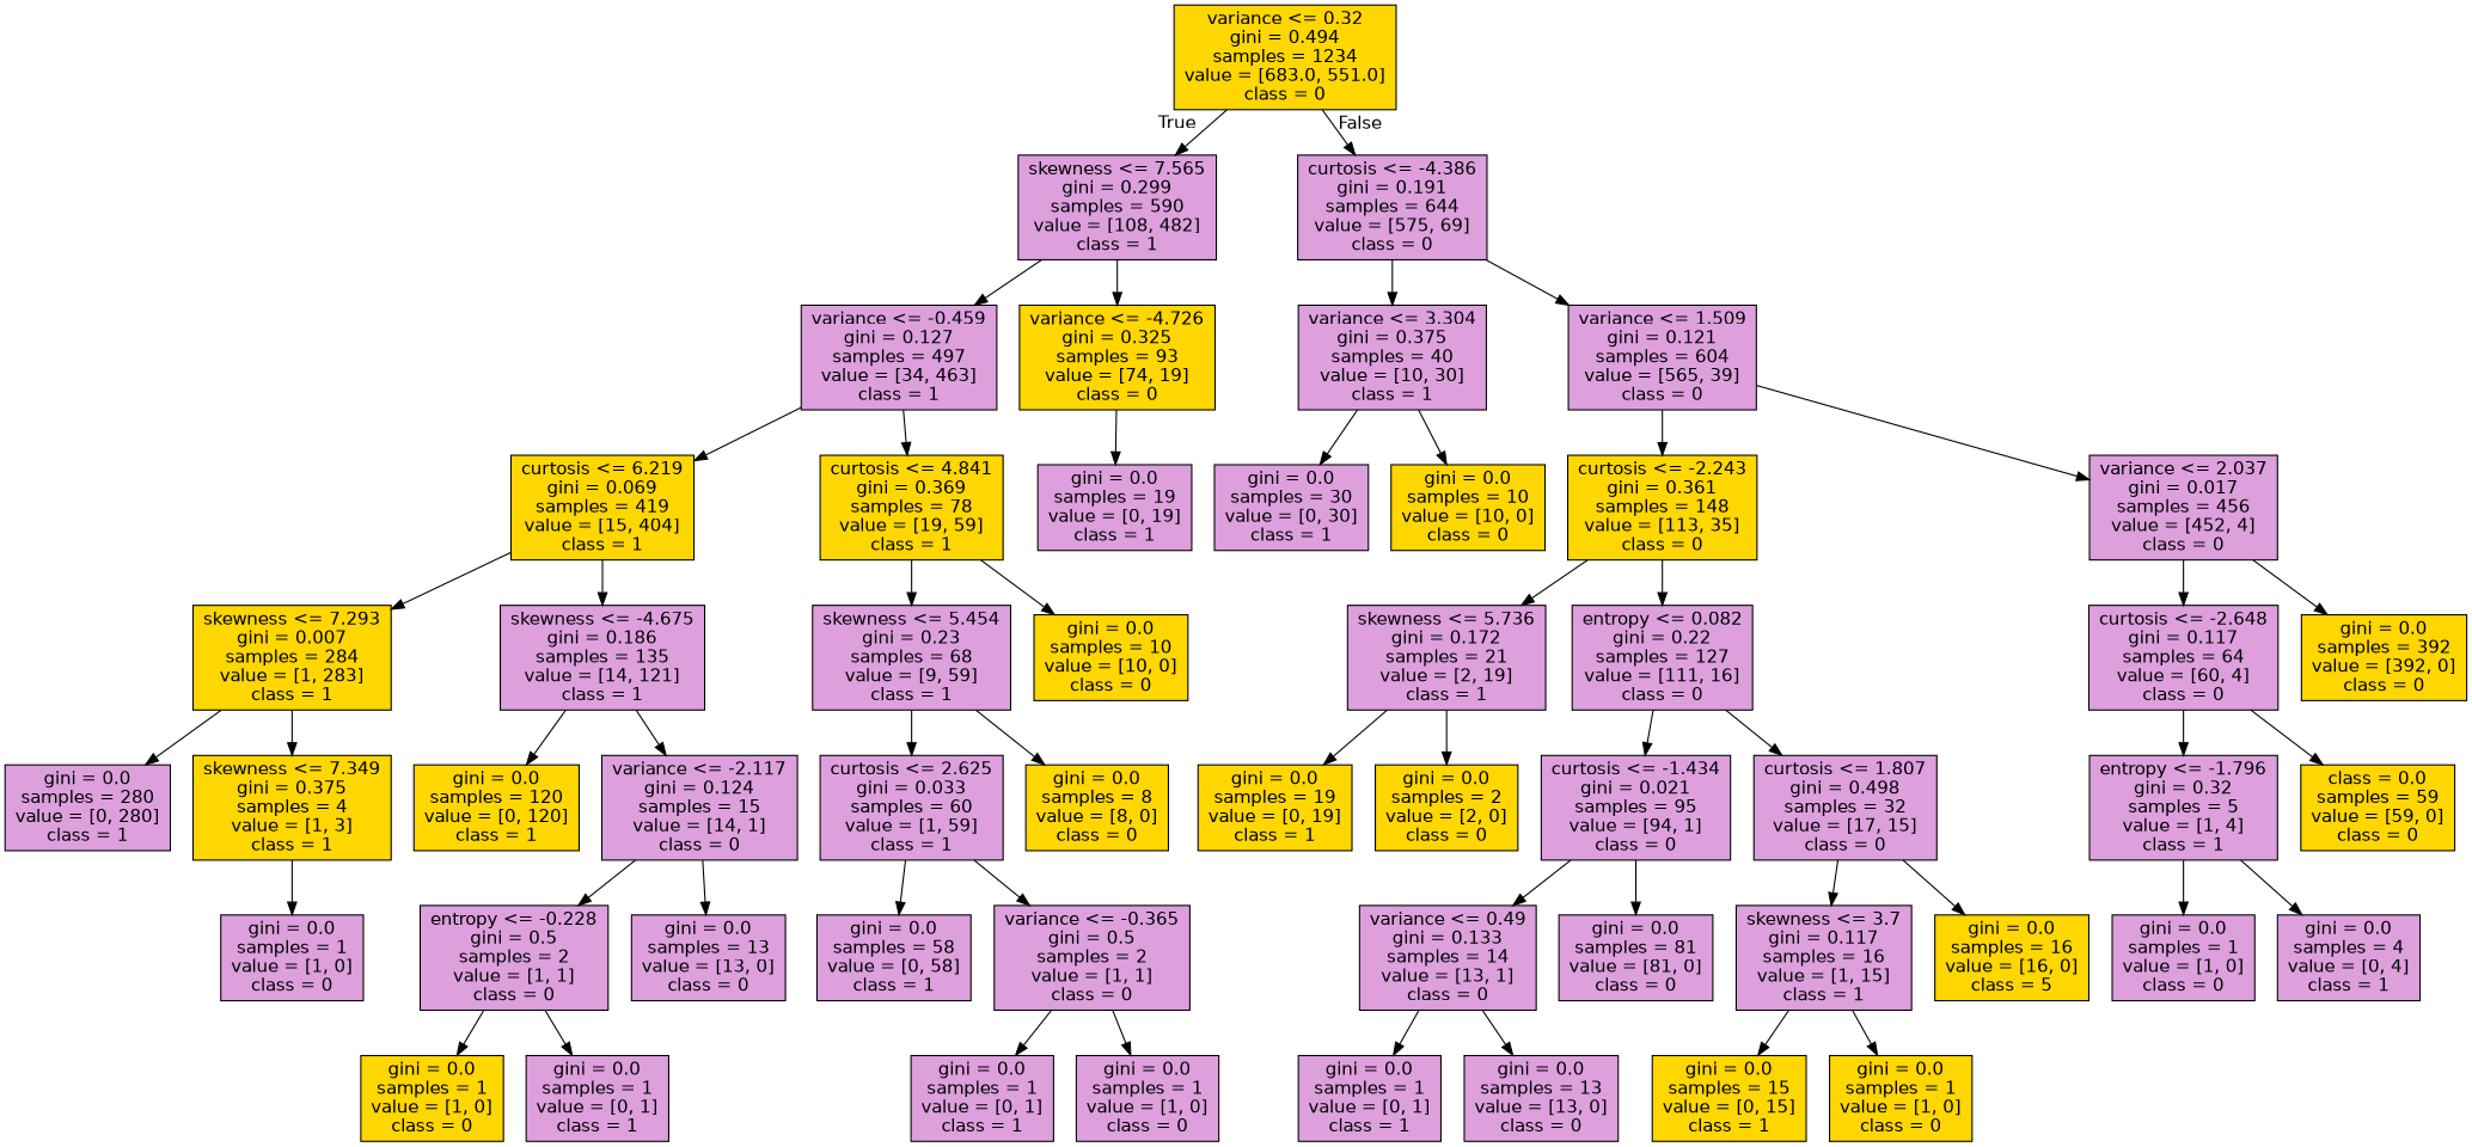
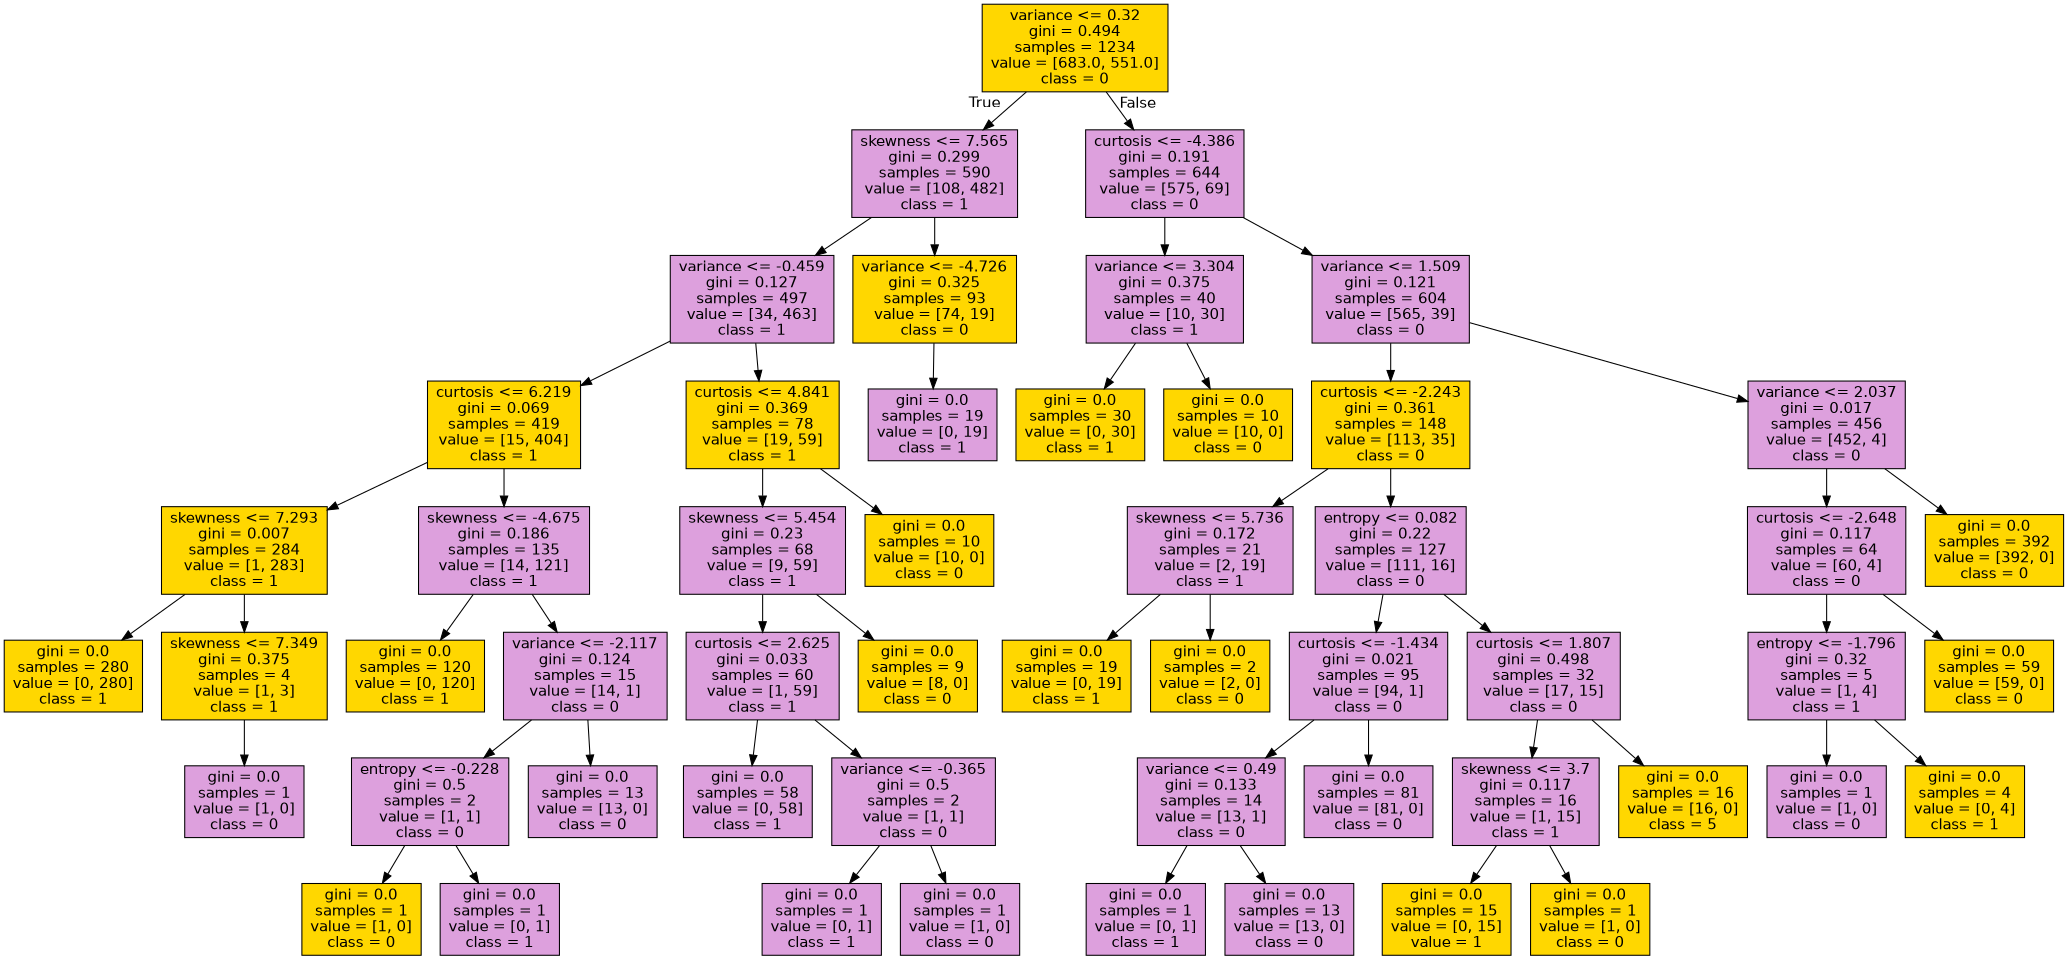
  digraph {
    node [fillcolor=plum fontname=helvetica shape=box style=filled]
    edge [fontname=helvetica]
    n1 [fillcolor=gold label="variance <= 0.32\ngini = 0.494\nsamples = 1234\nvalue = [683.0, 551.0]\nclass = 0"]
    n2 [label="skewness <= 7.565\ngini = 0.299\nsamples = 590\nvalue = [108, 482]\nclass = 1"]
    n3 [label="curtosis <= -4.386\ngini = 0.191\nsamples = 644\nvalue = [575, 69]\nclass = 0"]
    n4 [label="variance <= -0.459\ngini = 0.127\nsamples = 497\nvalue = [34, 463]\nclass = 1"]
    n5 [fillcolor=gold label="variance <= -4.726\ngini = 0.325\nsamples = 93\nvalue = [74, 19]\nclass = 0"]
    n6 [label="variance <= 3.304\ngini = 0.375\nsamples = 40\nvalue = [10, 30]\nclass = 1"]
    n7 [label="variance <= 1.509\ngini = 0.121\nsamples = 604\nvalue = [565, 39]\nclass = 0"]
    n8 [fillcolor=gold label="curtosis <= 6.219\ngini = 0.069\nsamples = 419\nvalue = [15, 404]\nclass = 1"]
    n9 [fillcolor=gold label="curtosis <= 4.841\ngini = 0.369\nsamples = 78\nvalue = [19, 59]\nclass = 1"]
    n10 [label="gini = 0.0\nsamples = 19\nvalue = [0, 19]\nclass = 1"]
    n11 [fillcolor=gold label="skewness <= 7.293\ngini = 0.007\nsamples = 284\nvalue = [1, 283]\nclass = 1"]
    n12 [label="skewness <= -4.675\ngini = 0.186\nsamples = 135\nvalue = [14, 121]\nclass = 1"]
    n13 [label="skewness <= 5.454\ngini = 0.23\nsamples = 68\nvalue = [9, 59]\nclass = 1"]
    n14 [fillcolor=gold label="gini = 0.0\nsamples = 10\nvalue = [10, 0]\nclass = 0"]
-   n15 [label="gini = 0.0\nsamples = 280\nvalue = [0, 280]\nclass = 1"]
+   n15 [fillcolor=gold label="gini = 0.0\nsamples = 280\nvalue = [0, 280]\nclass = 1"]
    n16 [fillcolor=gold label="skewness <= 7.349\ngini = 0.375\nsamples = 4\nvalue = [1, 3]\nclass = 1"]
    n17 [fillcolor=gold label="gini = 0.0\nsamples = 120\nvalue = [0, 120]\nclass = 1"]
    n18 [label="variance <= -2.117\ngini = 0.124\nsamples = 15\nvalue = [14, 1]\nclass = 0"]
    n19 [label="gini = 0.0\nsamples = 1\nvalue = [1, 0]\nclass = 0"]
    n20 [label="entropy <= -0.228\ngini = 0.5\nsamples = 2\nvalue = [1, 1]\nclass = 0"]
    n21 [label="gini = 0.0\nsamples = 13\nvalue = [13, 0]\nclass = 0"]
    n22 [fillcolor=gold label="gini = 0.0\nsamples = 1\nvalue = [1, 0]\nclass = 0"]
    n23 [label="gini = 0.0\nsamples = 1\nvalue = [0, 1]\nclass = 1"]
    n24 [label="curtosis <= 2.625\ngini = 0.033\nsamples = 60\nvalue = [1, 59]\nclass = 1"]
-   n25 [fillcolor=gold label="gini = 0.0\nsamples = 8\nvalue = [8, 0]\nclass = 0"]
+   n25 [fillcolor=gold label="gini = 0.0\nsamples = 9\nvalue = [8, 0]\nclass = 0"]
    n26 [label="gini = 0.0\nsamples = 58\nvalue = [0, 58]\nclass = 1"]
    n27 [label="variance <= -0.365\ngini = 0.5\nsamples = 2\nvalue = [1, 1]\nclass = 0"]
    n28 [label="gini = 0.0\nsamples = 1\nvalue = [0, 1]\nclass = 1"]
    n29 [label="gini = 0.0\nsamples = 1\nvalue = [1, 0]\nclass = 0"]
-   n30 [label="gini = 0.0\nsamples = 30\nvalue = [0, 30]\nclass = 1"]
+   n30 [fillcolor=gold label="gini = 0.0\nsamples = 30\nvalue = [0, 30]\nclass = 1"]
    n31 [fillcolor=gold label="gini = 0.0\nsamples = 10\nvalue = [10, 0]\nclass = 0"]
    n32 [fillcolor=gold label="curtosis <= -2.243\ngini = 0.361\nsamples = 148\nvalue = [113, 35]\nclass = 0"]
    n33 [label="variance <= 2.037\ngini = 0.017\nsamples = 456\nvalue = [452, 4]\nclass = 0"]
    n34 [label="skewness <= 5.736\ngini = 0.172\nsamples = 21\nvalue = [2, 19]\nclass = 1"]
    n35 [label="entropy <= 0.082\ngini = 0.22\nsamples = 127\nvalue = [111, 16]\nclass = 0"]
    n36 [label="curtosis <= -2.648\ngini = 0.117\nsamples = 64\nvalue = [60, 4]\nclass = 0"]
    n37 [fillcolor=gold label="gini = 0.0\nsamples = 392\nvalue = [392, 0]\nclass = 0"]
    n38 [fillcolor=gold label="gini = 0.0\nsamples = 19\nvalue = [0, 19]\nclass = 1"]
    n39 [fillcolor=gold label="gini = 0.0\nsamples = 2\nvalue = [2, 0]\nclass = 0"]
    n40 [label="curtosis <= -1.434\ngini = 0.021\nsamples = 95\nvalue = [94, 1]\nclass = 0"]
    n41 [label="curtosis <= 1.807\ngini = 0.498\nsamples = 32\nvalue = [17, 15]\nclass = 0"]
    n42 [label="variance <= 0.49\ngini = 0.133\nsamples = 14\nvalue = [13, 1]\nclass = 0"]
    n43 [label="gini = 0.0\nsamples = 81\nvalue = [81, 0]\nclass = 0"]
    n44 [label="skewness <= 3.7\ngini = 0.117\nsamples = 16\nvalue = [1, 15]\nclass = 1"]
    n45 [fillcolor=gold label="gini = 0.0\nsamples = 16\nvalue = [16, 0]\nclass = 5"]
    n46 [label="gini = 0.0\nsamples = 1\nvalue = [0, 1]\nclass = 1"]
    n47 [label="gini = 0.0\nsamples = 13\nvalue = [13, 0]\nclass = 0"]
-   n48 [fillcolor=gold label="gini = 0.0\nsamples = 15\nvalue = [0, 15]\nclass = 1"]
+   n48 [fillcolor=gold label="gini = 0.0\nsamples = 15\nvalue = [0, 15]\nvalue = 1"]
    n49 [fillcolor=gold label="gini = 0.0\nsamples = 1\nvalue = [1, 0]\nclass = 0"]
    n50 [label="entropy <= -1.796\ngini = 0.32\nsamples = 5\nvalue = [1, 4]\nclass = 1"]
-   n51 [fillcolor=gold label="class = 0.0\nsamples = 59\nvalue = [59, 0]\nclass = 0"]
+   n51 [fillcolor=gold label="gini = 0.0\nsamples = 59\nvalue = [59, 0]\nclass = 0"]
    n52 [label="gini = 0.0\nsamples = 1\nvalue = [1, 0]\nclass = 0"]
-   n53 [label="gini = 0.0\nsamples = 4\nvalue = [0, 4]\nclass = 1"]
+   n53 [fillcolor=gold label="gini = 0.0\nsamples = 4\nvalue = [0, 4]\nclass = 1"]
    n1 -> n2 [headlabel=True labelangle=45 labeldistance=2.5]
    n1 -> n3 [headlabel=False labelangle=-45 labeldistance=2.5]
    n2 -> n4
    n2 -> n5
    n3 -> n6
    n3 -> n7
    n4 -> n8
    n4 -> n9
    n5 -> n10
    n6 -> n30
    n6 -> n31
    n7 -> n32
    n7 -> n33
    n8 -> n11
    n8 -> n12
    n9 -> n13
    n9 -> n14
    n11 -> n15
    n11 -> n16
    n12 -> n17
    n12 -> n18
    n13 -> n24
    n13 -> n25
    n16 -> n19
    n18 -> n20
    n18 -> n21
    n20 -> n22
    n20 -> n23
    n24 -> n26
    n24 -> n27
    n27 -> n28
    n27 -> n29
    n32 -> n34
    n32 -> n35
    n33 -> n36
    n33 -> n37
    n34 -> n38
    n34 -> n39
    n35 -> n40
    n35 -> n41
    n36 -> n50
    n36 -> n51
    n40 -> n42
    n40 -> n43
    n41 -> n44
    n41 -> n45
    n42 -> n46
    n42 -> n47
    n44 -> n48
    n44 -> n49
    n50 -> n52
    n50 -> n53
  }
